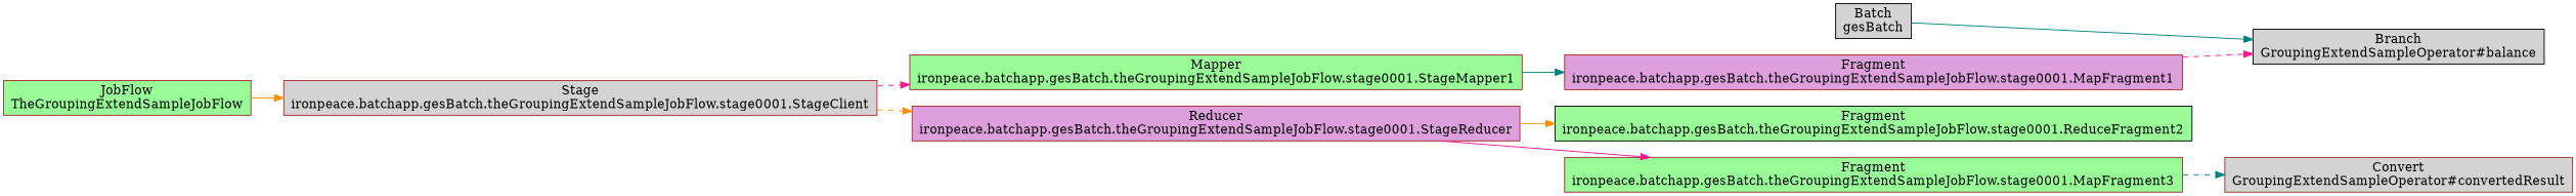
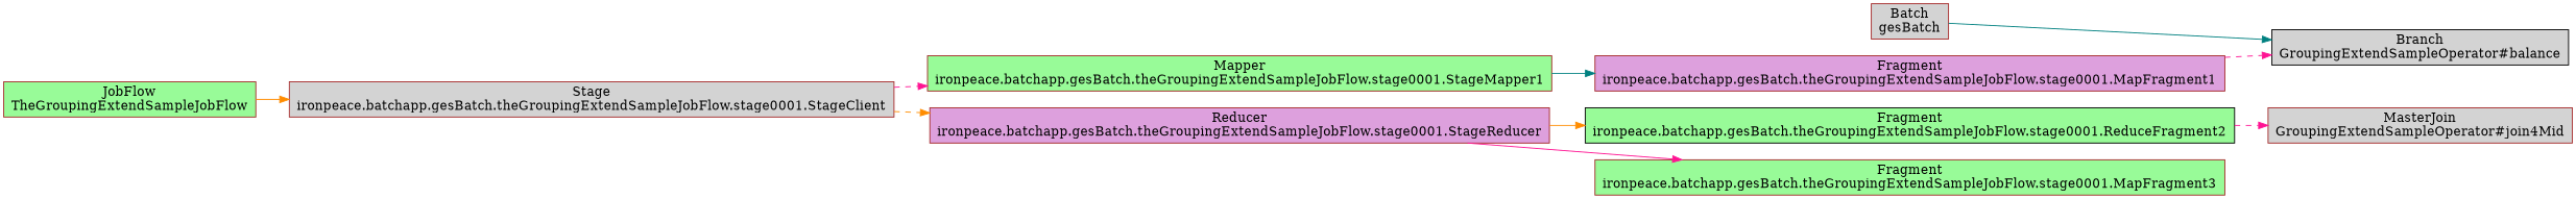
  digraph {
    rankdir=LR
    node [color=brown fillcolor=lightgrey shape=box style=filled]
    edge [color=deeppink style=solid]
-   n1 [color=black label="Batch\ngesBatch"]
+   n1 [label="Batch\ngesBatch"]
    n2 [color=black label="Branch\nGroupingExtendSampleOperator#balance"]
    n3 [fillcolor=palegreen label="JobFlow\nTheGroupingExtendSampleJobFlow"]
    n4 [label="Stage\nironpeace.batchapp.gesBatch.theGroupingExtendSampleJobFlow.stage0001.StageClient"]
    n5 [fillcolor=palegreen label="Mapper\nironpeace.batchapp.gesBatch.theGroupingExtendSampleJobFlow.stage0001.StageMapper1"]
    n6 [fillcolor=plum label="Reducer\nironpeace.batchapp.gesBatch.theGroupingExtendSampleJobFlow.stage0001.StageReducer"]
    n7 [fillcolor=plum label="Fragment\nironpeace.batchapp.gesBatch.theGroupingExtendSampleJobFlow.stage0001.MapFragment1"]
    n8 [color=black fillcolor=palegreen label="Fragment\nironpeace.batchapp.gesBatch.theGroupingExtendSampleJobFlow.stage0001.ReduceFragment2"]
    n9 [fillcolor=palegreen label="Fragment\nironpeace.batchapp.gesBatch.theGroupingExtendSampleJobFlow.stage0001.MapFragment3"]
-   n11 [label="Convert\nGroupingExtendSampleOperator#convertedResult"]
+   n10 [label="MasterJoin\nGroupingExtendSampleOperator#join4Mid"]
    n1 -> n2 [color=teal]
    n3 -> n4 [color=darkorange]
    n4 -> n5 [style=dashed]
    n4 -> n6 [color=darkorange style=dashed]
    n5 -> n7 [color=teal]
    n6 -> n8 [color=darkorange]
    n6 -> n9
    n7 -> n2 [style=dashed]
-   n9 -> n11 [color=teal style=dashed]
+   n8 -> n10 [style=dashed]
  }
